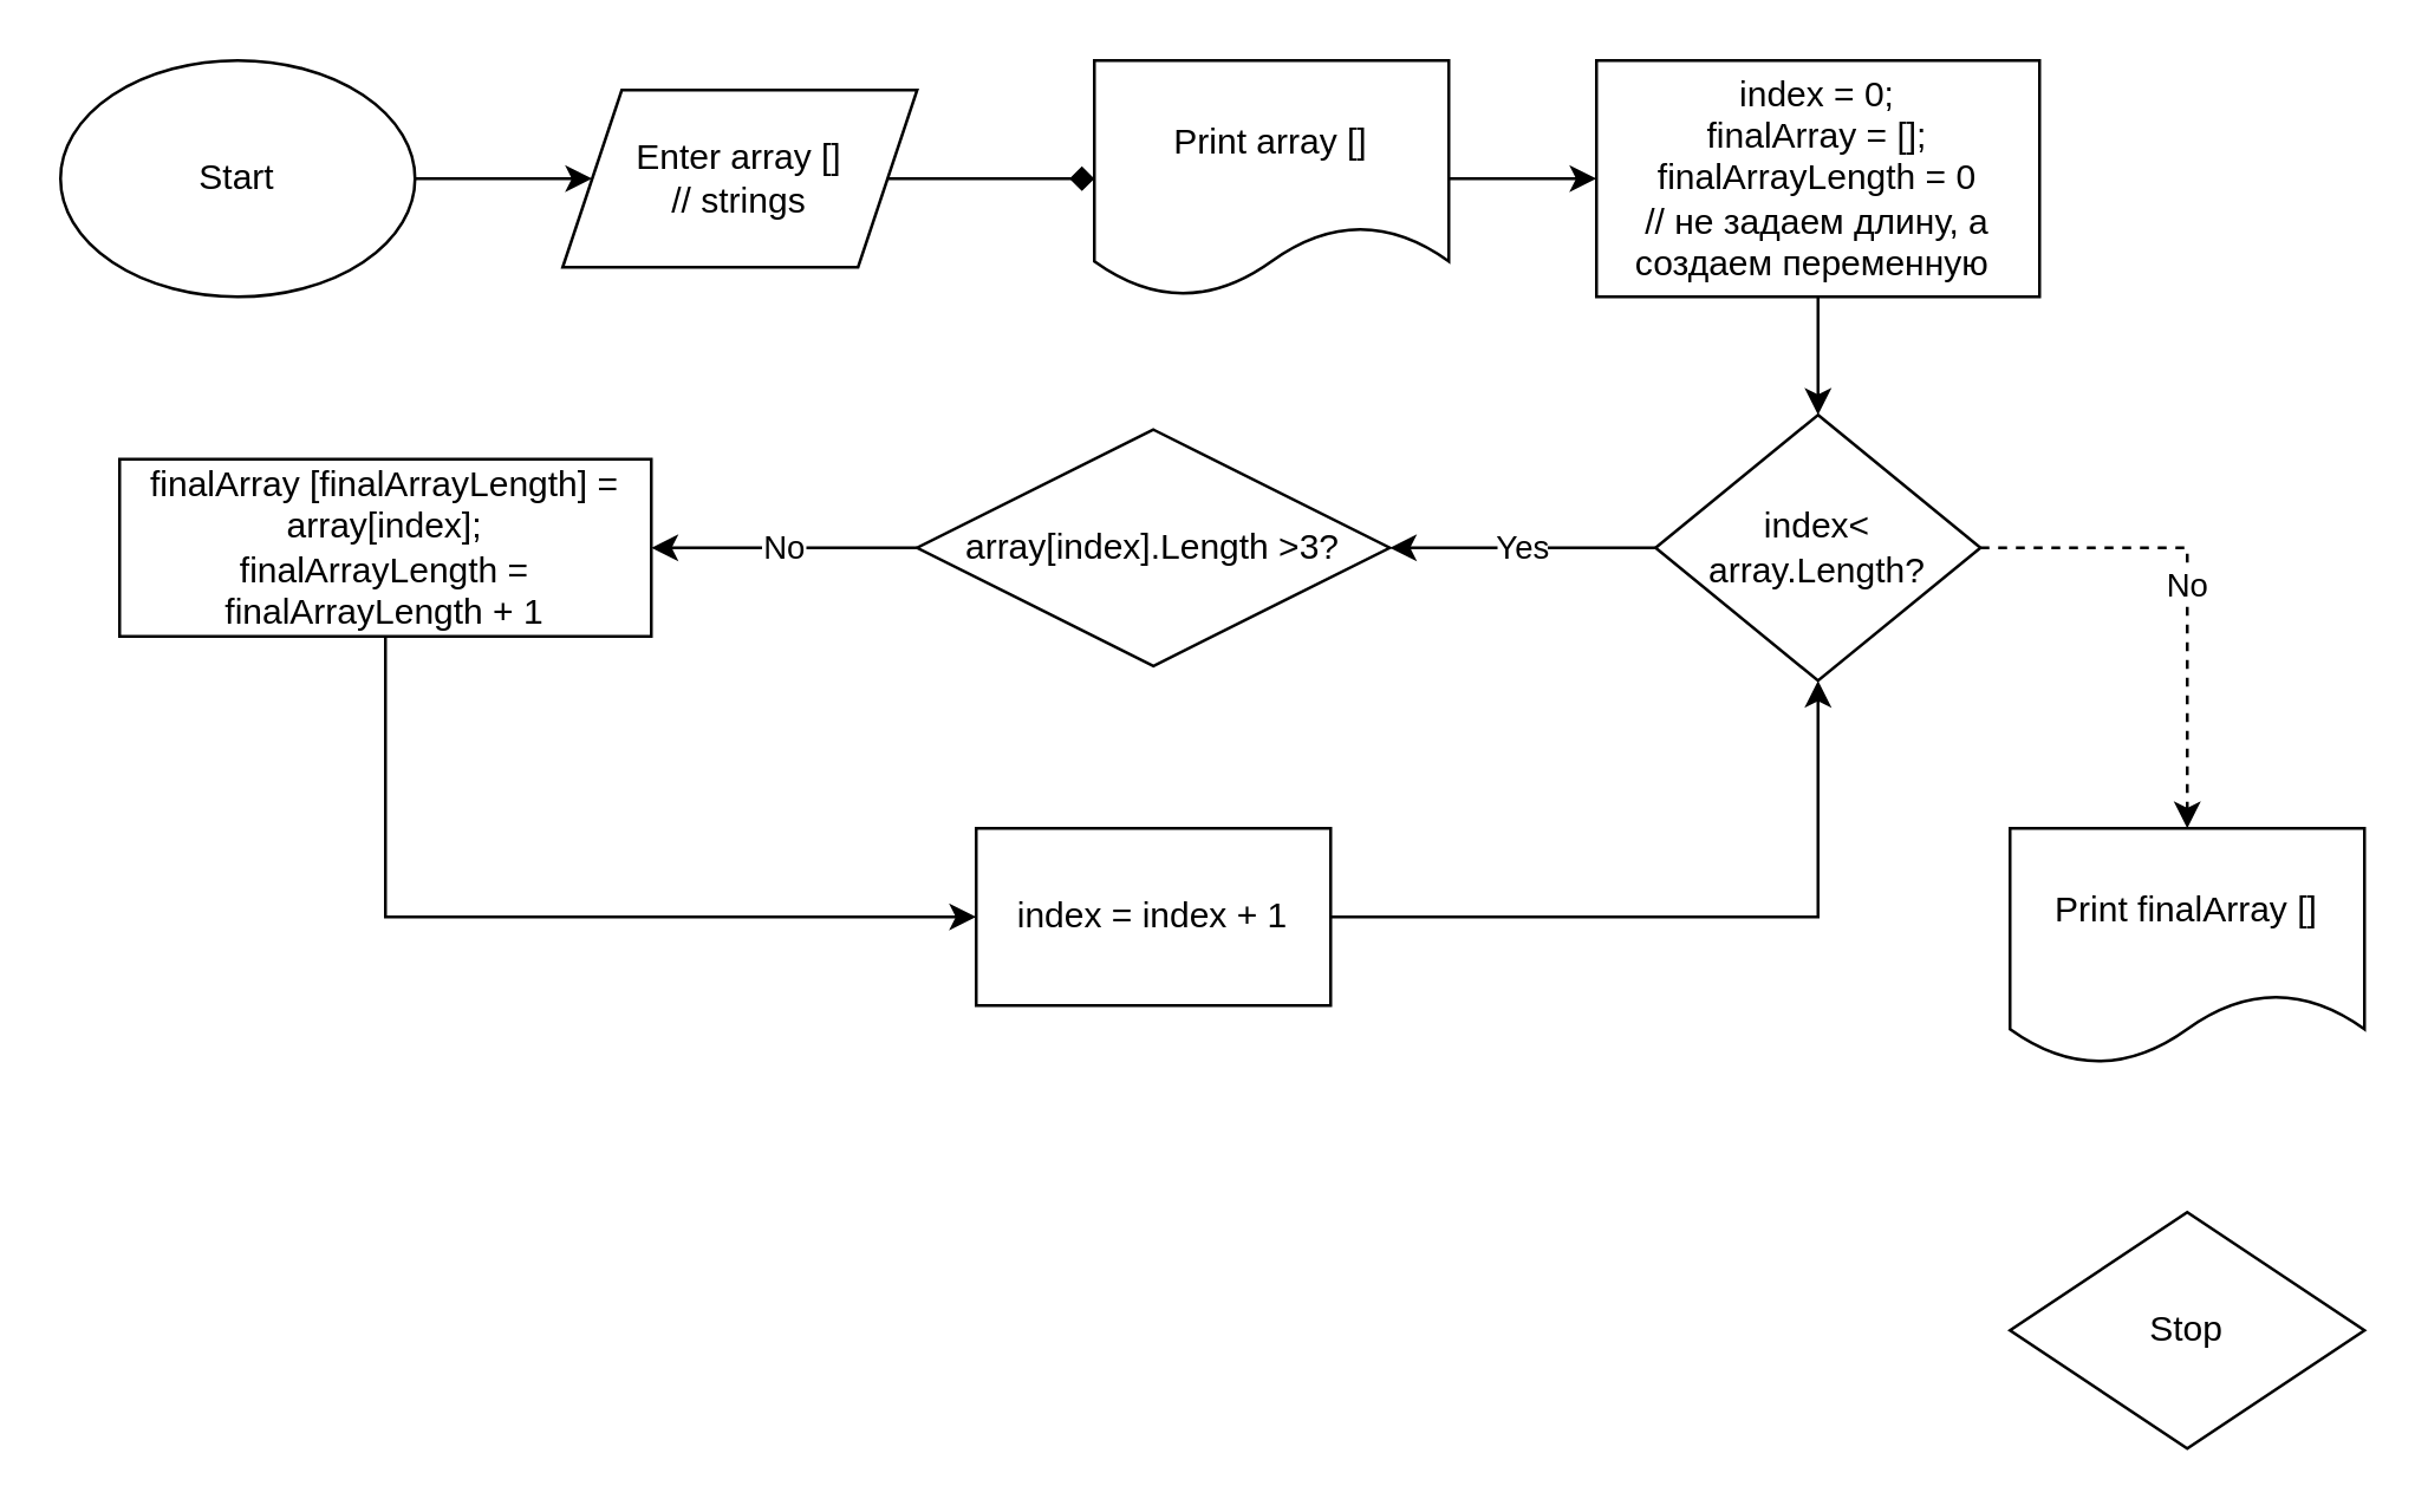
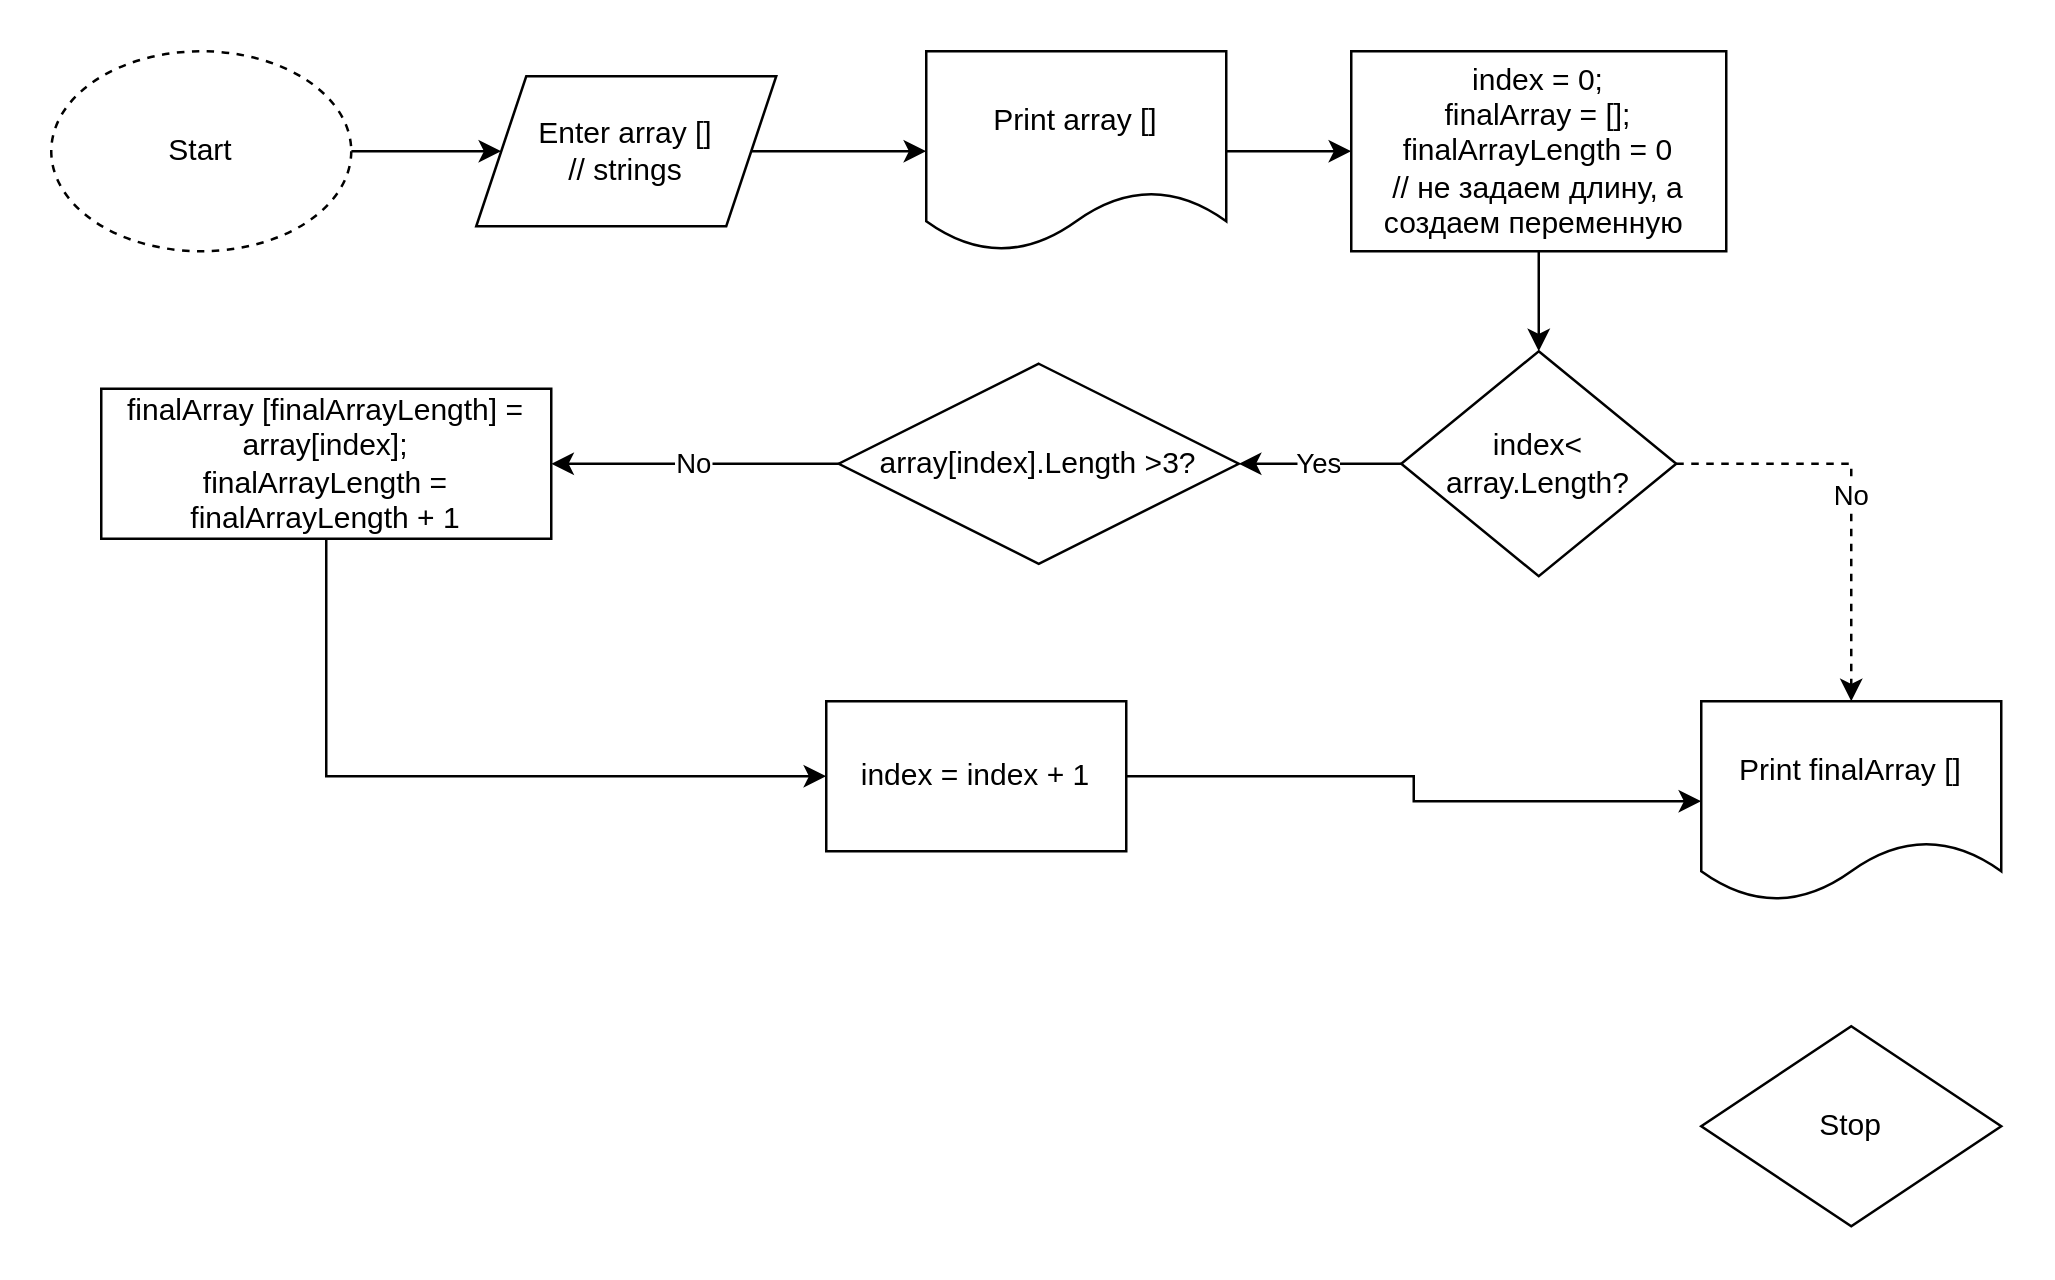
  <mxCell id="0" />
  <mxCell id="1" parent="0" />
  <mxCell id="2" style="edgeStyle=orthogonalEdgeStyle;rounded=0;orthogonalLoop=1;jettySize=auto;html=1;exitX=1;exitY=0.5;exitDx=0;exitDy=0;entryX=0;entryY=0.5;entryDx=0;entryDy=0;" edge="1" parent="1" source="3" target="6"><mxGeometry relative="1" as="geometry" /></mxCell>
- <mxCell id="3" value="Start" style="ellipse;whiteSpace=wrap;html=1;" parent="1" vertex="1"><mxGeometry x="20" y="20" width="120" height="80" as="geometry" /></mxCell>
+ <mxCell id="3" value="Start" style="ellipse;whiteSpace=wrap;html=1;dashed=1;" parent="1" vertex="1"><mxGeometry x="20" y="20" width="120" height="80" as="geometry" /></mxCell>
  <mxCell id="4" value="Stop" style="rhombus;whiteSpace=wrap;html=1;" parent="1" vertex="1"><mxGeometry x="680" y="410" width="120" height="80" as="geometry" /></mxCell>
- <mxCell id="5" style="edgeStyle=orthogonalEdgeStyle;rounded=0;orthogonalLoop=1;jettySize=auto;html=1;exitX=1;exitY=0.5;exitDx=0;exitDy=0;entryX=0;entryY=0.5;entryDx=0;entryDy=0;endArrow=diamond;" edge="1" parent="1" source="6" target="8"><mxGeometry relative="1" as="geometry" /></mxCell>
+ <mxCell id="5" style="edgeStyle=orthogonalEdgeStyle;rounded=0;orthogonalLoop=1;jettySize=auto;html=1;exitX=1;exitY=0.5;exitDx=0;exitDy=0;entryX=0;entryY=0.5;entryDx=0;entryDy=0;" edge="1" parent="1" source="6" target="8"><mxGeometry relative="1" as="geometry" /></mxCell>
  <mxCell id="6" value="Enter array []&lt;br&gt;// strings" style="shape=parallelogram;perimeter=parallelogramPerimeter;whiteSpace=wrap;html=1;fixedSize=1;" vertex="1" parent="1"><mxGeometry x="190" y="30" width="120" height="60" as="geometry" /></mxCell>
  <mxCell id="7" style="edgeStyle=orthogonalEdgeStyle;rounded=0;orthogonalLoop=1;jettySize=auto;html=1;exitX=1;exitY=0.5;exitDx=0;exitDy=0;entryX=0;entryY=0.5;entryDx=0;entryDy=0;" edge="1" parent="1" source="8" target="10"><mxGeometry relative="1" as="geometry" /></mxCell>
  <mxCell id="8" value="Print array []" style="shape=document;whiteSpace=wrap;html=1;boundedLbl=1;" vertex="1" parent="1"><mxGeometry x="370" y="20" width="120" height="80" as="geometry" /></mxCell>
  <mxCell id="9" style="edgeStyle=orthogonalEdgeStyle;rounded=0;orthogonalLoop=1;jettySize=auto;html=1;exitX=0.5;exitY=1;exitDx=0;exitDy=0;entryX=0.5;entryY=0;entryDx=0;entryDy=0;" edge="1" parent="1" source="10" target="13"><mxGeometry relative="1" as="geometry" /></mxCell>
  <mxCell id="10" value="index = 0;&lt;br&gt;finalArray = [];&lt;br&gt;finalArrayLength = 0&lt;br&gt;// не задаем длину, а создаем переменную&amp;nbsp;" style="rounded=0;whiteSpace=wrap;html=1;" vertex="1" parent="1"><mxGeometry x="540" y="20" width="150" height="80" as="geometry" /></mxCell>
  <mxCell id="11" value="No" style="edgeStyle=orthogonalEdgeStyle;rounded=0;orthogonalLoop=1;jettySize=auto;html=1;exitX=1;exitY=0.5;exitDx=0;exitDy=0;entryX=0.5;entryY=0;entryDx=0;entryDy=0;dashed=1;" edge="1" parent="1" source="13" target="16"><mxGeometry relative="1" as="geometry" /></mxCell>
  <mxCell id="12" value="Yes" style="edgeStyle=orthogonalEdgeStyle;rounded=0;orthogonalLoop=1;jettySize=auto;html=1;exitX=0;exitY=0.5;exitDx=0;exitDy=0;entryX=1;entryY=0.5;entryDx=0;entryDy=0;" edge="1" parent="1" source="13" target="15"><mxGeometry relative="1" as="geometry" /></mxCell>
  <mxCell id="13" value="index&amp;lt;&lt;br&gt;array.Length?" style="rhombus;whiteSpace=wrap;html=1;" vertex="1" parent="1"><mxGeometry x="560" y="140" width="110" height="90" as="geometry" /></mxCell>
  <mxCell id="14" value="No" style="edgeStyle=orthogonalEdgeStyle;rounded=0;orthogonalLoop=1;jettySize=auto;html=1;exitX=0;exitY=0.5;exitDx=0;exitDy=0;entryX=1;entryY=0.5;entryDx=0;entryDy=0;" edge="1" parent="1" source="15" target="20"><mxGeometry relative="1" as="geometry"><mxPoint x="200" y="185" as="targetPoint" /></mxGeometry></mxCell>
- <mxCell id="15" value="array[index].Length &amp;gt;3?" style="rhombus;whiteSpace=wrap;html=1;" vertex="1" parent="1"><mxGeometry x="310" y="145" width="160" height="80" as="geometry" /></mxCell>
+ <mxCell id="15" value="array[index].Length &amp;gt;3?" style="rhombus;whiteSpace=wrap;html=1;" vertex="1" parent="1"><mxGeometry x="335" y="145" width="160" height="80" as="geometry" /></mxCell>
  <mxCell id="16" value="Print finalArray []" style="shape=document;whiteSpace=wrap;html=1;boundedLbl=1;" vertex="1" parent="1"><mxGeometry x="680" y="280" width="120" height="80" as="geometry" /></mxCell>
- <mxCell id="17" style="edgeStyle=orthogonalEdgeStyle;rounded=0;orthogonalLoop=1;jettySize=auto;html=1;exitX=1;exitY=0.5;exitDx=0;exitDy=0;entryX=0.5;entryY=1;entryDx=0;entryDy=0;" edge="1" parent="1" source="18" target="13"><mxGeometry relative="1" as="geometry" /></mxCell>
+ <mxCell id="17" style="edgeStyle=orthogonalEdgeStyle;rounded=0;orthogonalLoop=1;jettySize=auto;html=1;exitX=1;exitY=0.5;exitDx=0;exitDy=0;" edge="1" parent="1" source="18" target="16"><mxGeometry relative="1" as="geometry" /></mxCell>
  <mxCell id="18" value="index = index + 1" style="rounded=0;whiteSpace=wrap;html=1;" vertex="1" parent="1"><mxGeometry x="330" y="280" width="120" height="60" as="geometry" /></mxCell>
  <mxCell id="19" style="edgeStyle=orthogonalEdgeStyle;rounded=0;orthogonalLoop=1;jettySize=auto;html=1;exitX=0.5;exitY=1;exitDx=0;exitDy=0;entryX=0;entryY=0.5;entryDx=0;entryDy=0;" edge="1" parent="1" source="20" target="18"><mxGeometry relative="1" as="geometry" /></mxCell>
  <mxCell id="20" value="finalArray [finalArrayLength] =&lt;br&gt;array[index];&lt;br&gt;finalArrayLength = finalArrayLength + 1" style="rounded=0;whiteSpace=wrap;html=1;" vertex="1" parent="1"><mxGeometry x="40" y="155" width="180" height="60" as="geometry" /></mxCell>
